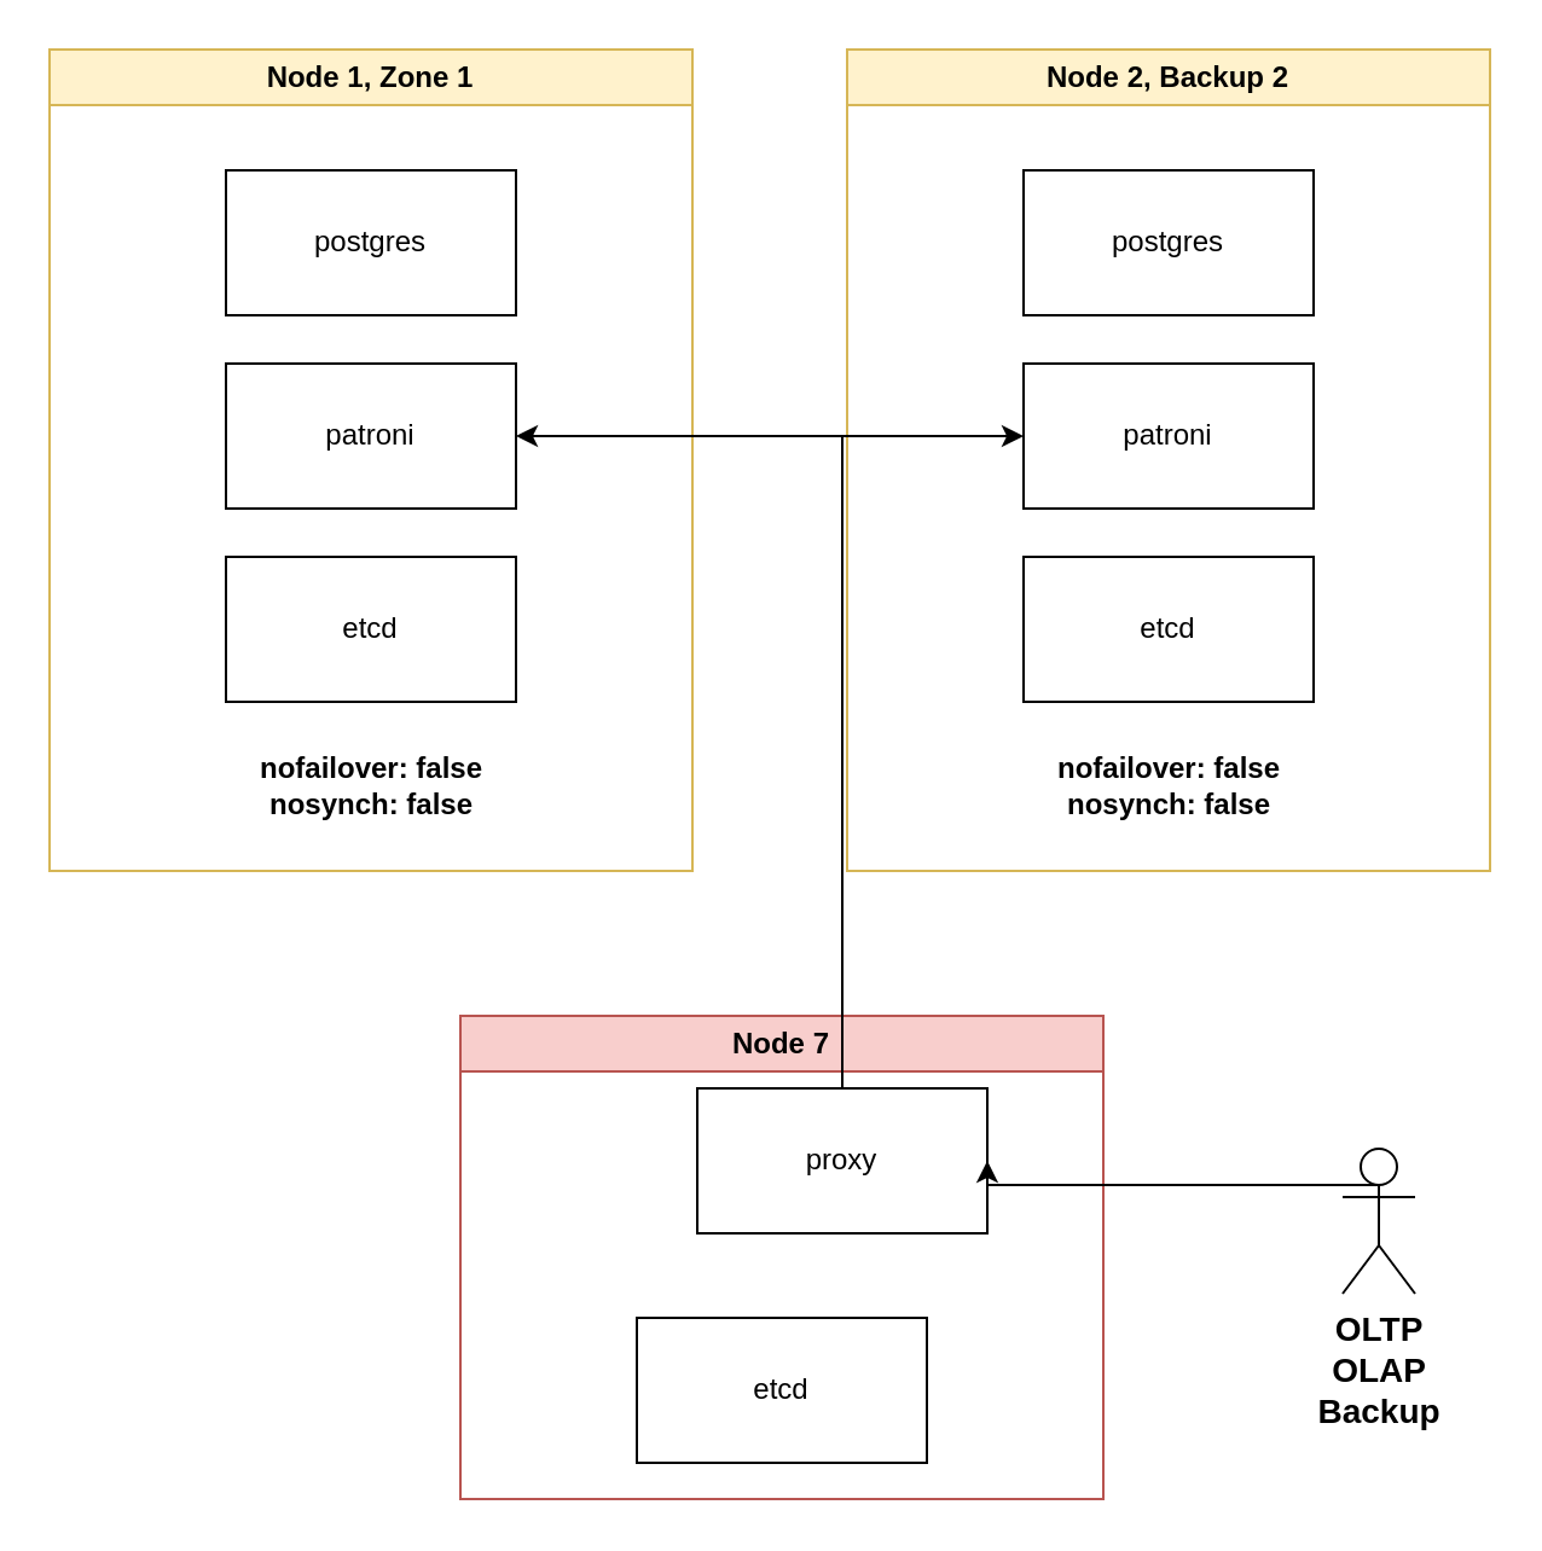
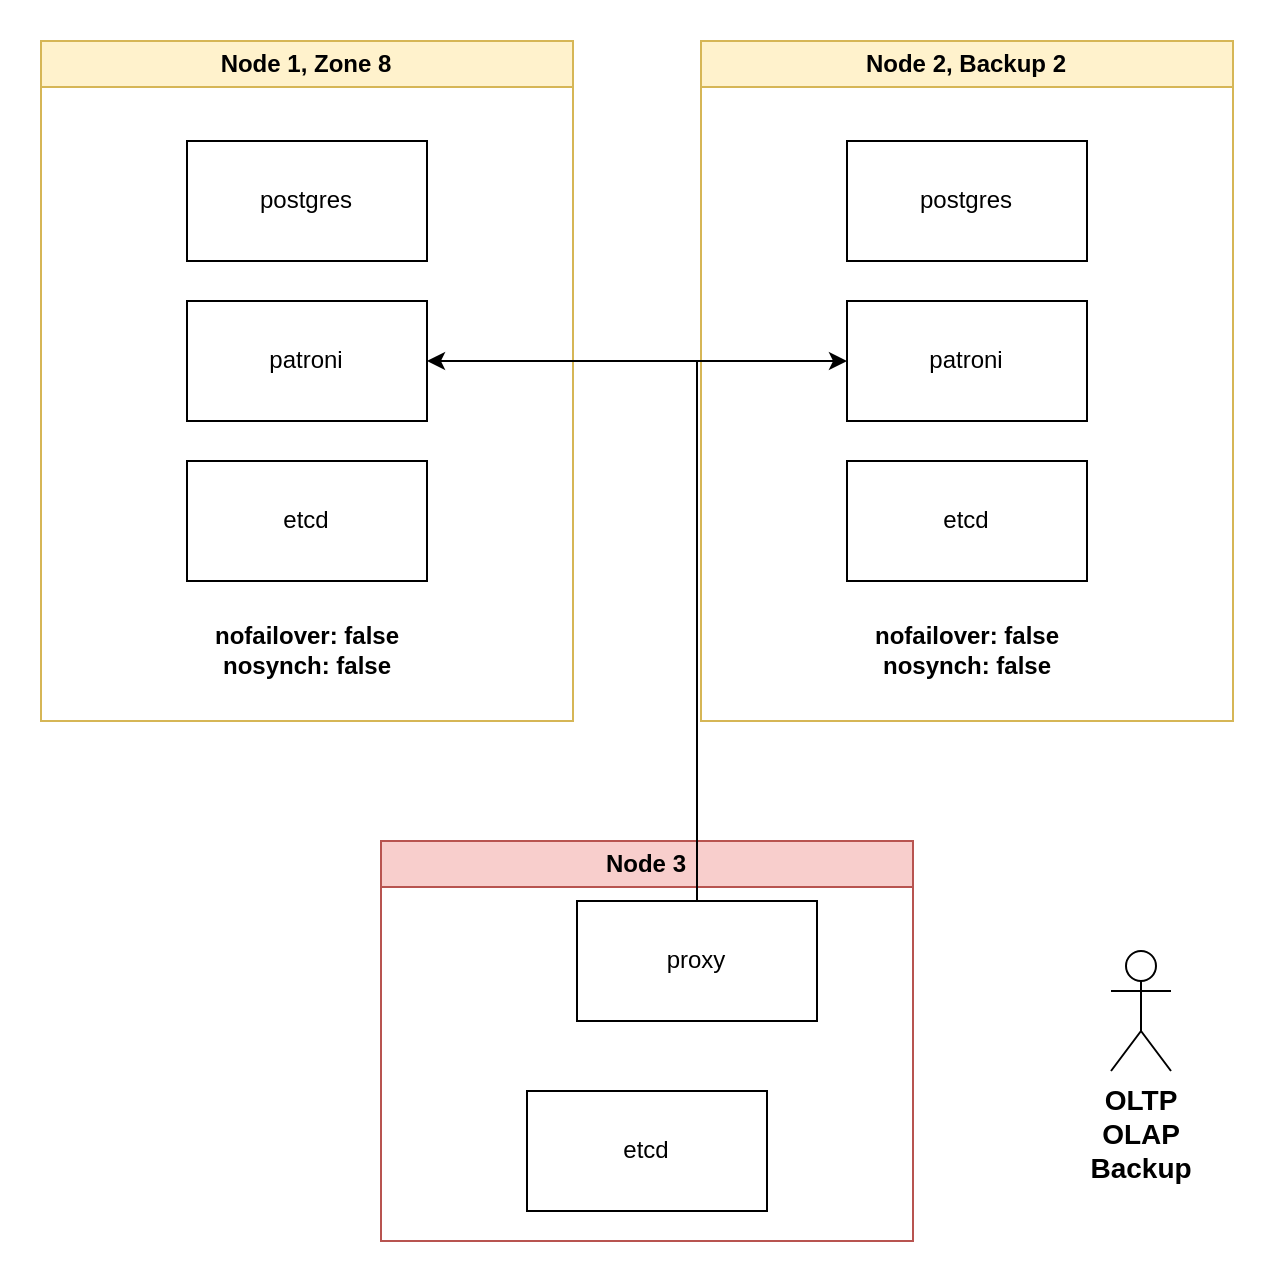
  <mxCell id="0" />
  <mxCell id="1" parent="0" />
- <mxCell id="2" value="Node 1, Zone 1" style="swimlane;whiteSpace=wrap;html=1;fillColor=#fff2cc;strokeColor=#d6b656;" vertex="1" parent="1"><mxGeometry width="266" height="340" as="geometry" x="20" y="20" /></mxCell>
+ <mxCell id="2" value="Node 1, Zone 8" style="swimlane;whiteSpace=wrap;html=1;fillColor=#fff2cc;strokeColor=#d6b656;" vertex="1" parent="1"><mxGeometry width="266" height="340" as="geometry" x="20" y="20" /></mxCell>
  <mxCell id="3" value="postgres" style="rounded=0;whiteSpace=wrap;html=1;" vertex="1" parent="2"><mxGeometry x="73" y="50" width="120" height="60" as="geometry" /></mxCell>
  <mxCell id="4" value="patroni" style="rounded=0;whiteSpace=wrap;html=1;" vertex="1" parent="2"><mxGeometry x="73" y="130" width="120" height="60" as="geometry" /></mxCell>
  <mxCell id="5" value="etcd" style="rounded=0;whiteSpace=wrap;html=1;" vertex="1" parent="2"><mxGeometry x="73" y="210" width="120" height="60" as="geometry" /></mxCell>
  <mxCell id="6" value="&lt;b&gt;nofailover: false&lt;br&gt;nosynch: false&lt;/b&gt;" style="text;html=1;strokeColor=none;fillColor=none;align=center;verticalAlign=middle;whiteSpace=wrap;rounded=0;" vertex="1" parent="2"><mxGeometry x="84.5" y="290" width="97" height="30" as="geometry" /></mxCell>
  <mxCell id="7" value="Node 2, Backup 2" style="swimlane;whiteSpace=wrap;html=1;fillColor=#fff2cc;strokeColor=#d6b656;" vertex="1" parent="1"><mxGeometry x="350" width="266" height="340" as="geometry" y="20" /></mxCell>
  <mxCell id="8" value="postgres" style="rounded=0;whiteSpace=wrap;html=1;" vertex="1" parent="7"><mxGeometry x="73" y="50" width="120" height="60" as="geometry" /></mxCell>
  <mxCell id="9" value="patroni" style="rounded=0;whiteSpace=wrap;html=1;" vertex="1" parent="7"><mxGeometry x="73" y="130" width="120" height="60" as="geometry" /></mxCell>
  <mxCell id="10" value="etcd" style="rounded=0;whiteSpace=wrap;html=1;" vertex="1" parent="7"><mxGeometry x="73" y="210" width="120" height="60" as="geometry" /></mxCell>
  <mxCell id="11" value="&lt;b&gt;nofailover: false&lt;br&gt;nosynch: false&lt;/b&gt;" style="text;html=1;strokeColor=none;fillColor=none;align=center;verticalAlign=middle;whiteSpace=wrap;rounded=0;" vertex="1" parent="7"><mxGeometry x="84.5" y="290" width="97" height="30" as="geometry" /></mxCell>
- <mxCell id="12" value="Node 7" style="swimlane;whiteSpace=wrap;html=1;fillColor=#f8cecc;strokeColor=#b85450;" vertex="1" parent="1"><mxGeometry x="190" y="420" width="266" height="200" as="geometry" /></mxCell>
+ <mxCell id="12" value="Node 3" style="swimlane;whiteSpace=wrap;html=1;fillColor=#f8cecc;strokeColor=#b85450;" vertex="1" parent="1"><mxGeometry x="190" y="420" width="266" height="200" as="geometry" /></mxCell>
  <mxCell id="13" value="etcd" style="rounded=0;whiteSpace=wrap;html=1;" vertex="1" parent="12"><mxGeometry x="73" y="125" width="120" height="60" as="geometry" /></mxCell>
  <mxCell id="14" value="proxy" style="rounded=0;whiteSpace=wrap;html=1;" vertex="1" parent="12"><mxGeometry x="98" y="30" width="120" height="60" as="geometry" /></mxCell>
- <mxCell id="15" style="edgeStyle=orthogonalEdgeStyle;rounded=0;orthogonalLoop=1;jettySize=auto;html=1;exitX=0.5;exitY=0.5;exitDx=0;exitDy=0;exitPerimeter=0;entryX=1;entryY=0.5;entryDx=0;entryDy=0;" edge="1" parent="1" source="16" target="14"><mxGeometry relative="1" as="geometry"><mxPoint x="500" y="650" as="targetPoint" /><Array as="points"><mxPoint x="530" y="490" /><mxPoint x="530" y="490" /></Array></mxGeometry></mxCell>
  <mxCell id="16" value="&lt;b style=&quot;font-size: 14px;&quot;&gt;OLTP&lt;br&gt;OLAP&lt;br&gt;Backup&lt;br&gt;&lt;/b&gt;" style="shape=umlActor;verticalLabelPosition=bottom;verticalAlign=top;html=1;outlineConnect=0;" vertex="1" parent="1"><mxGeometry x="555" y="475" width="30" height="60" as="geometry" /></mxCell>
  <mxCell id="17" style="edgeStyle=orthogonalEdgeStyle;rounded=0;orthogonalLoop=1;jettySize=auto;html=1;exitX=0.5;exitY=0;exitDx=0;exitDy=0;entryX=1;entryY=0.5;entryDx=0;entryDy=0;startArrow=none;startFill=0;" edge="1" parent="1" source="14" target="4"><mxGeometry relative="1" as="geometry" /></mxCell>
  <mxCell id="18" style="edgeStyle=orthogonalEdgeStyle;rounded=0;orthogonalLoop=1;jettySize=auto;html=1;exitX=0.5;exitY=0;exitDx=0;exitDy=0;entryX=0;entryY=0.5;entryDx=0;entryDy=0;startArrow=none;startFill=0;" edge="1" parent="1" source="14" target="9"><mxGeometry relative="1" as="geometry" /></mxCell>
